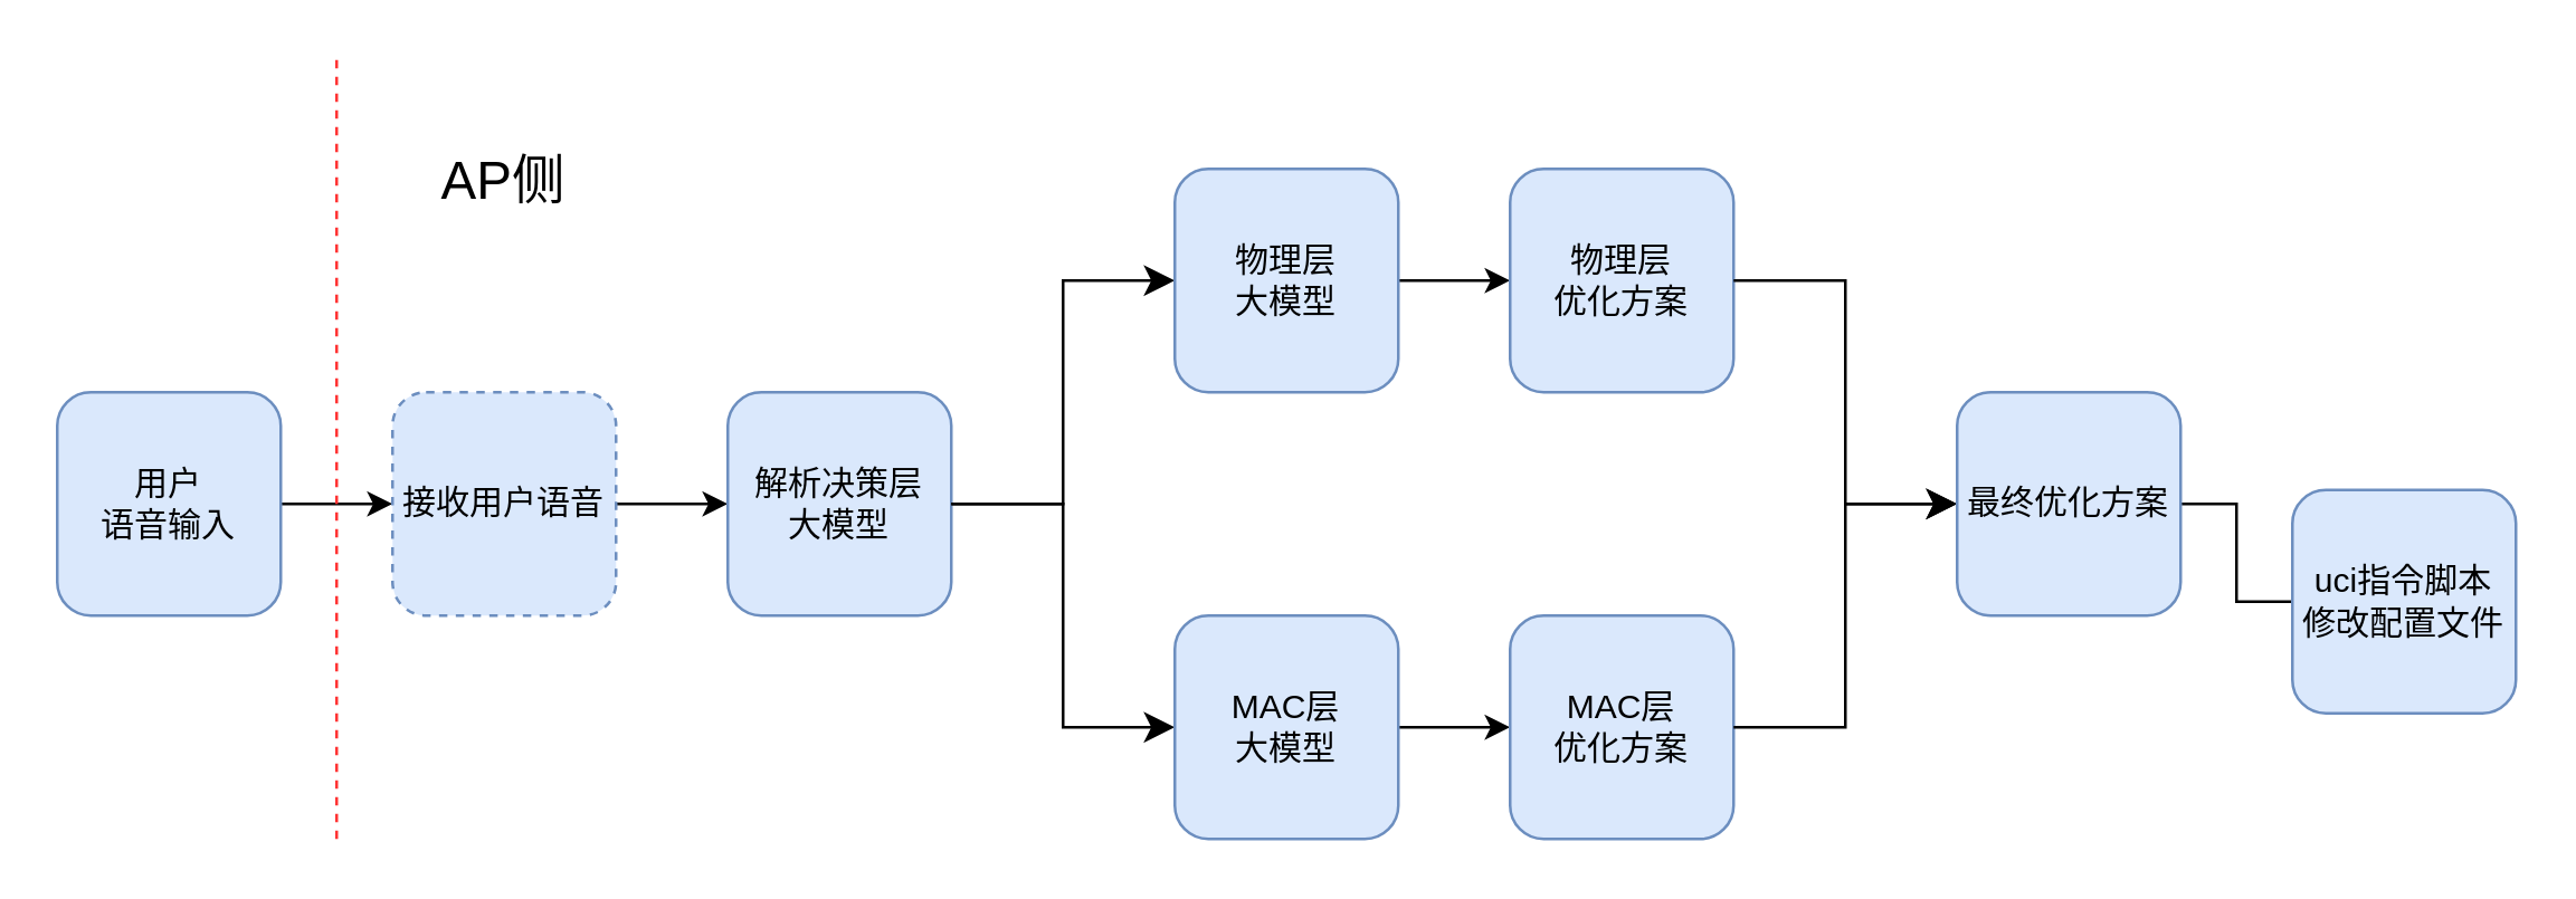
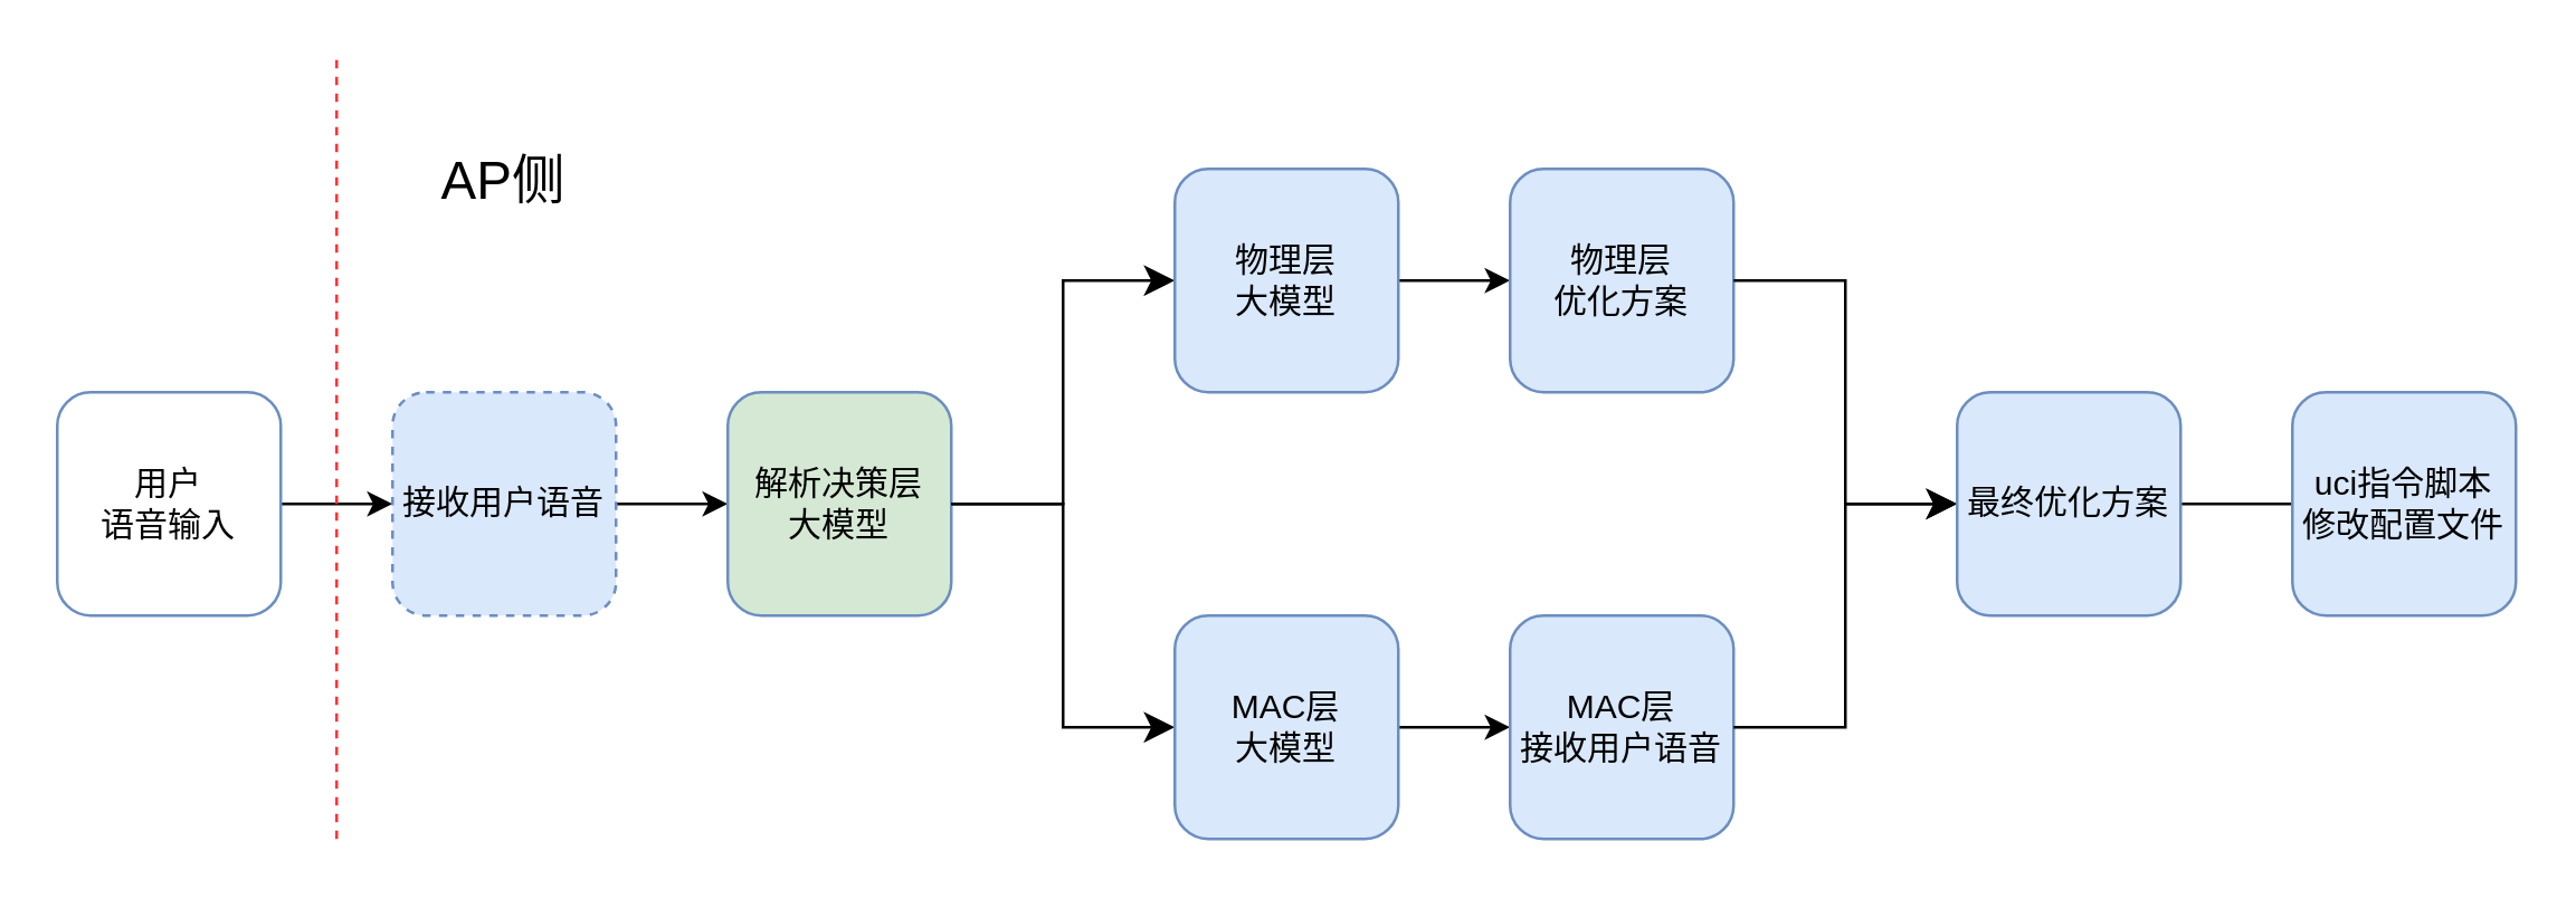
  <mxCell id="0" />
  <mxCell id="1" parent="0" />
  <mxCell id="2" value="" style="edgeStyle=orthogonalEdgeStyle;rounded=0;orthogonalLoop=1;jettySize=auto;html=1;" edge="1" parent="1" source="3" target="5"><mxGeometry relative="1" as="geometry" /></mxCell>
- <mxCell id="3" value="用户&lt;div&gt;语音输入&lt;/div&gt;" style="rounded=1;whiteSpace=wrap;html=1;fillColor=#dae8fc;strokeColor=#6c8ebf;" vertex="1" parent="1"><mxGeometry y="140" width="80" height="80" as="geometry" x="20" /></mxCell>
+ <mxCell id="3" value="用户&lt;div&gt;语音输入&lt;/div&gt;" style="rounded=1;whiteSpace=wrap;html=1;fillColor=#ffffff;strokeColor=#6c8ebf;" vertex="1" parent="1"><mxGeometry y="140" width="80" height="80" as="geometry" x="20" /></mxCell>
  <mxCell id="4" value="" style="edgeStyle=orthogonalEdgeStyle;rounded=0;orthogonalLoop=1;jettySize=auto;html=1;" edge="1" parent="1" source="5" target="6"><mxGeometry relative="1" as="geometry" /></mxCell>
  <mxCell id="5" value="&lt;div&gt;接收用户语音&lt;/div&gt;" style="rounded=1;whiteSpace=wrap;html=1;fillColor=#dae8fc;strokeColor=#6c8ebf;dashed=1;" vertex="1" parent="1"><mxGeometry x="140" y="140" width="80" height="80" as="geometry" /></mxCell>
- <mxCell id="6" value="&lt;div&gt;解析决策层&lt;/div&gt;&lt;div&gt;大模型&lt;/div&gt;" style="rounded=1;whiteSpace=wrap;html=1;fillColor=#dae8fc;strokeColor=#6c8ebf;" vertex="1" parent="1"><mxGeometry x="260" y="140" width="80" height="80" as="geometry" /></mxCell>
+ <mxCell id="6" value="&lt;div&gt;解析决策层&lt;/div&gt;&lt;div&gt;大模型&lt;/div&gt;" style="rounded=1;whiteSpace=wrap;html=1;fillColor=#d5e8d4;strokeColor=#6c8ebf;" vertex="1" parent="1"><mxGeometry x="260" y="140" width="80" height="80" as="geometry" /></mxCell>
  <mxCell id="7" value="" style="edgeStyle=elbowEdgeStyle;elbow=horizontal;endArrow=classic;html=1;curved=0;rounded=0;endSize=8;startSize=8;" edge="1" parent="1"><mxGeometry width="50" height="50" relative="1" as="geometry"><mxPoint x="340" y="180" as="sourcePoint" /><mxPoint x="420" y="100" as="targetPoint" /></mxGeometry></mxCell>
  <mxCell id="8" value="" style="edgeStyle=elbowEdgeStyle;elbow=horizontal;endArrow=classic;html=1;curved=0;rounded=0;endSize=8;startSize=8;" edge="1" parent="1"><mxGeometry width="50" height="50" relative="1" as="geometry"><mxPoint x="340" y="180" as="sourcePoint" /><mxPoint x="420" y="260" as="targetPoint" /></mxGeometry></mxCell>
  <mxCell id="9" value="" style="edgeStyle=orthogonalEdgeStyle;rounded=0;orthogonalLoop=1;jettySize=auto;html=1;" edge="1" parent="1" source="10" target="13"><mxGeometry relative="1" as="geometry" /></mxCell>
  <mxCell id="10" value="&lt;div&gt;物理层&lt;/div&gt;&lt;div&gt;大模型&lt;/div&gt;" style="rounded=1;whiteSpace=wrap;html=1;fillColor=#dae8fc;strokeColor=#6c8ebf;" vertex="1" parent="1"><mxGeometry x="420" y="60" width="80" height="80" as="geometry" /></mxCell>
  <mxCell id="11" value="" style="edgeStyle=orthogonalEdgeStyle;rounded=0;orthogonalLoop=1;jettySize=auto;html=1;" edge="1" parent="1" source="12" target="14"><mxGeometry relative="1" as="geometry" /></mxCell>
  <mxCell id="12" value="&lt;div&gt;MAC层&lt;/div&gt;&lt;div&gt;大模型&lt;/div&gt;" style="rounded=1;whiteSpace=wrap;html=1;fillColor=#dae8fc;strokeColor=#6c8ebf;" vertex="1" parent="1"><mxGeometry x="420" y="220" width="80" height="80" as="geometry" /></mxCell>
  <mxCell id="13" value="&lt;div&gt;物理层&lt;/div&gt;&lt;div&gt;优化方案&lt;/div&gt;" style="rounded=1;whiteSpace=wrap;html=1;fillColor=#dae8fc;strokeColor=#6c8ebf;" vertex="1" parent="1"><mxGeometry x="540" y="60" width="80" height="80" as="geometry" /></mxCell>
- <mxCell id="14" value="&lt;div&gt;MAC层&lt;/div&gt;&lt;div&gt;优化方案&lt;/div&gt;" style="rounded=1;whiteSpace=wrap;html=1;fillColor=#dae8fc;strokeColor=#6c8ebf;" vertex="1" parent="1"><mxGeometry x="540" y="220" width="80" height="80" as="geometry" /></mxCell>
+ <mxCell id="14" value="&lt;div&gt;MAC层&lt;/div&gt;&lt;div&gt;接收用户语音&lt;/div&gt;" style="rounded=1;whiteSpace=wrap;html=1;fillColor=#dae8fc;strokeColor=#6c8ebf;" vertex="1" parent="1"><mxGeometry x="540" y="220" width="80" height="80" as="geometry" /></mxCell>
  <mxCell id="15" value="" style="edgeStyle=elbowEdgeStyle;elbow=horizontal;endArrow=classic;html=1;curved=0;rounded=0;endSize=8;startSize=8;" edge="1" parent="1"><mxGeometry width="50" height="50" relative="1" as="geometry"><mxPoint x="620" y="100" as="sourcePoint" /><mxPoint x="700" y="180" as="targetPoint" /></mxGeometry></mxCell>
  <mxCell id="16" value="" style="edgeStyle=elbowEdgeStyle;elbow=horizontal;endArrow=classic;html=1;curved=0;rounded=0;endSize=8;startSize=8;" edge="1" parent="1"><mxGeometry width="50" height="50" relative="1" as="geometry"><mxPoint x="620" y="260" as="sourcePoint" /><mxPoint x="700" y="180" as="targetPoint" /></mxGeometry></mxCell>
  <mxCell id="17" value="" style="edgeStyle=orthogonalEdgeStyle;rounded=0;orthogonalLoop=1;jettySize=auto;html=1;endArrow=none;" edge="1" parent="1" source="18" target="19"><mxGeometry relative="1" as="geometry" /></mxCell>
  <mxCell id="18" value="最终优化方案" style="rounded=1;whiteSpace=wrap;html=1;fillColor=#dae8fc;strokeColor=#6c8ebf;" vertex="1" parent="1"><mxGeometry x="700" y="140" width="80" height="80" as="geometry" /></mxCell>
- <mxCell id="19" value="&lt;div&gt;uci指令脚本&lt;/div&gt;&lt;div&gt;修改配置文件&lt;/div&gt;" style="rounded=1;whiteSpace=wrap;html=1;fillColor=#dae8fc;strokeColor=#6c8ebf;" vertex="1" parent="1"><mxGeometry x="820" y="175" width="80" height="80" as="geometry" /></mxCell>
+ <mxCell id="19" value="&lt;div&gt;uci指令脚本&lt;/div&gt;&lt;div&gt;修改配置文件&lt;/div&gt;" style="rounded=1;whiteSpace=wrap;html=1;fillColor=#dae8fc;strokeColor=#6c8ebf;" vertex="1" parent="1"><mxGeometry x="820" y="140" width="80" height="80" as="geometry" /></mxCell>
  <mxCell id="20" value="" style="endArrow=none;dashed=1;html=1;rounded=0;strokeColor=#FF3333;" edge="1" parent="1"><mxGeometry width="50" height="50" relative="1" as="geometry"><mxPoint x="120" y="300" as="sourcePoint" /><mxPoint x="120" y="20" as="targetPoint" /></mxGeometry></mxCell>
  <mxCell id="21" value="&lt;font style=&quot;font-size: 19px;&quot;&gt;AP侧&lt;/font&gt;" style="text;html=1;align=center;verticalAlign=middle;whiteSpace=wrap;rounded=0;" vertex="1" parent="1"><mxGeometry x="150" y="50" width="60" height="30" as="geometry" /></mxCell>
